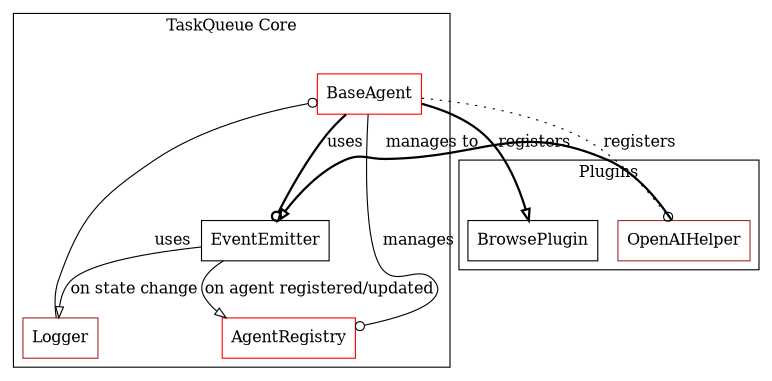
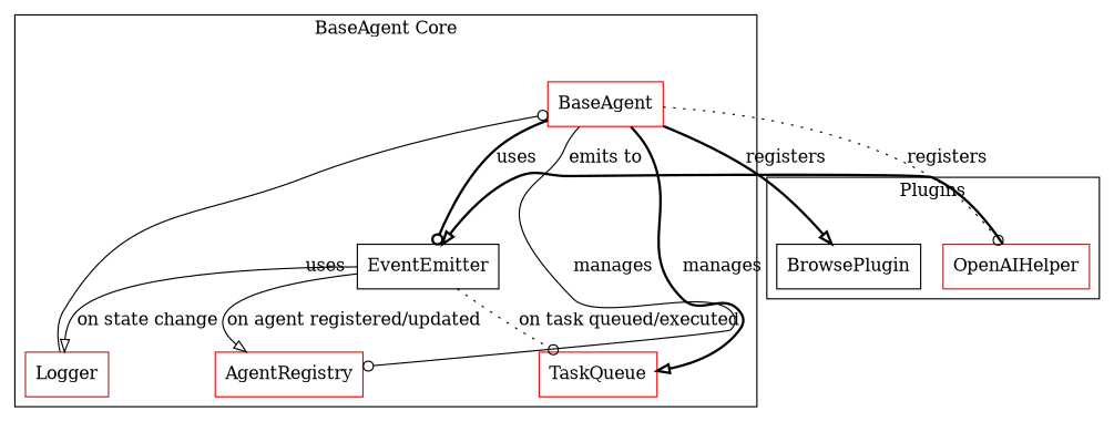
  digraph {
    node [color=red shape=box]
    edge [arrowhead=odot style=bold]
    n1 [label=BaseAgent]
    n2 [color=black label=EventEmitter]
    n3 [color=brown label=Logger]
+   n4 [label=TaskQueue]
    n5 [label=AgentRegistry]
    n6 [color=black label=BrowsePlugin]
    n7 [color=brown label=OpenAIHelper]
    subgraph cluster_1 {
-     label="TaskQueue Core"
+     label="BaseAgent Core"
      n1
      n2
      n3
+     n4
      n5
    }
    subgraph cluster_2 {
      label=Plugins
      n6
      n7
    }
    n1 -> n2 [label=uses]
+   n1 -> n4 [arrowhead=onormal label=manages]
    n1 -> n5 [label=manages style=solid]
    n1 -> n6 [arrowhead=onormal label=registers]
    n1 -> n7 [label=registers style=dotted]
    n2 -> n3 [arrowhead=onormal label="on state change" style=solid]
+   n2 -> n4 [label="on task queued/executed" style=dotted]
    n2 -> n5 [arrowhead=onormal label="on agent registered/updated" style=solid]
    n3 -> n1 [label=uses style=solid]
-   n7 -> n2 [arrowhead=onormal label="manages to"]
+   n7 -> n2 [arrowhead=onormal label="emits to"]
  }
